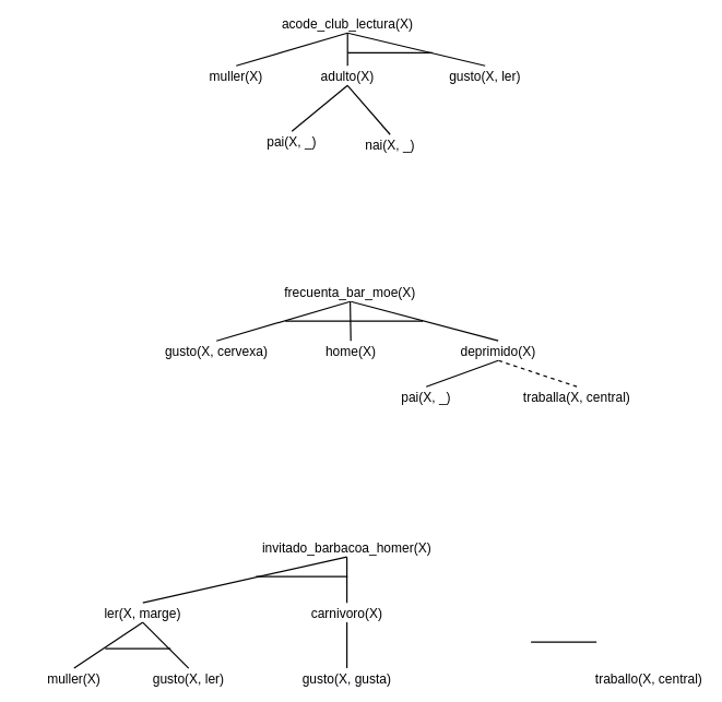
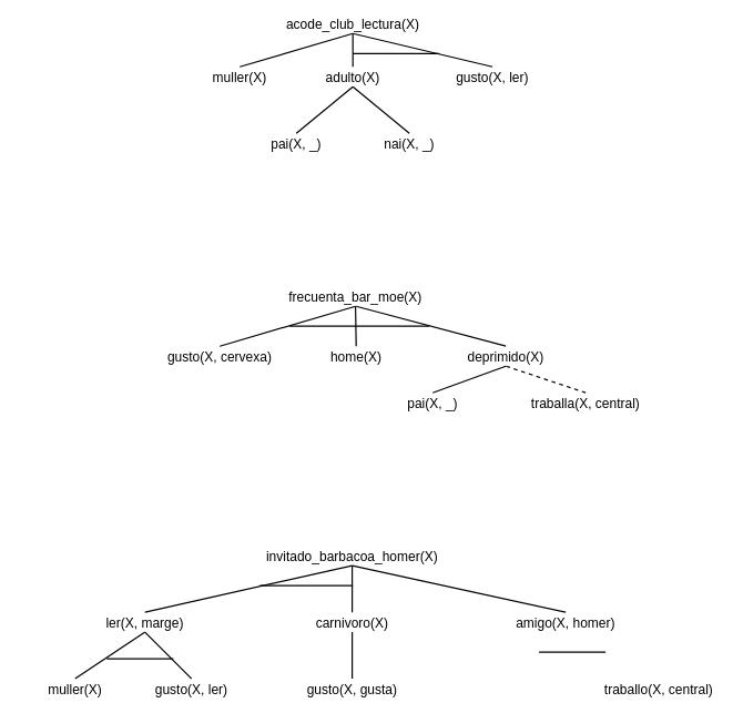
  <mxCell id="0" />
  <mxCell id="1" parent="0" />
  <mxCell id="2" value="&lt;font style=&quot;font-size: 20px;&quot;&gt;acode_club_lectura(X)&lt;/font&gt;" style="text;html=1;align=center;verticalAlign=middle;whiteSpace=wrap;rounded=0;" vertex="1" parent="1"><mxGeometry x="420" y="20" width="220" height="30" as="geometry" /></mxCell>
  <mxCell id="3" value="&lt;font style=&quot;font-size: 20px;&quot;&gt;muller(X)&lt;/font&gt;" style="text;html=1;align=center;verticalAlign=middle;whiteSpace=wrap;rounded=0;" vertex="1" parent="1"><mxGeometry x="250" y="100" width="220" height="30" as="geometry" /></mxCell>
  <mxCell id="4" value="&lt;font style=&quot;font-size: 20px;&quot;&gt;adulto(X)&lt;/font&gt;" style="text;html=1;align=center;verticalAlign=middle;whiteSpace=wrap;rounded=0;" vertex="1" parent="1"><mxGeometry x="420" y="100" width="220" height="30" as="geometry" /></mxCell>
  <mxCell id="5" value="&lt;font style=&quot;font-size: 20px;&quot;&gt;gusto(X, ler)&lt;/font&gt;" style="text;html=1;align=center;verticalAlign=middle;whiteSpace=wrap;rounded=0;" vertex="1" parent="1"><mxGeometry x="630" y="100" width="220" height="30" as="geometry" /></mxCell>
  <mxCell id="6" value="" style="endArrow=none;html=1;rounded=0;entryX=0.5;entryY=1;entryDx=0;entryDy=0;exitX=0.5;exitY=0;exitDx=0;exitDy=0;strokeWidth=2;" edge="1" parent="1" source="3" target="2"><mxGeometry width="50" height="50" relative="1" as="geometry"><mxPoint x="500" y="310" as="sourcePoint" /><mxPoint x="550" y="260" as="targetPoint" /></mxGeometry></mxCell>
  <mxCell id="7" value="" style="endArrow=none;html=1;rounded=0;exitX=0.5;exitY=0;exitDx=0;exitDy=0;strokeWidth=2;" edge="1" parent="1" source="5"><mxGeometry width="50" height="50" relative="1" as="geometry"><mxPoint x="570" y="270" as="sourcePoint" /><mxPoint x="530" y="50" as="targetPoint" /></mxGeometry></mxCell>
  <mxCell id="8" value="" style="endArrow=none;html=1;rounded=0;entryX=0.5;entryY=1;entryDx=0;entryDy=0;exitX=0.5;exitY=0;exitDx=0;exitDy=0;strokeWidth=2;" edge="1" parent="1" source="4" target="2"><mxGeometry width="50" height="50" relative="1" as="geometry"><mxPoint x="530" y="300" as="sourcePoint" /><mxPoint x="580" y="250" as="targetPoint" /></mxGeometry></mxCell>
  <mxCell id="9" value="" style="endArrow=none;html=1;rounded=0;strokeWidth=2;" edge="1" parent="1"><mxGeometry width="50" height="50" relative="1" as="geometry"><mxPoint x="530" y="80" as="sourcePoint" /><mxPoint x="660" y="80" as="targetPoint" /></mxGeometry></mxCell>
  <mxCell id="10" value="&lt;span style=&quot;font-size: 20px; text-align: left;&quot;&gt;frecuenta_bar_moe(X)&lt;/span&gt;" style="text;html=1;align=center;verticalAlign=middle;whiteSpace=wrap;rounded=0;" vertex="1" parent="1"><mxGeometry x="369" y="430" width="330" height="30" as="geometry" /></mxCell>
  <mxCell id="11" value="&lt;span style=&quot;text-align: left;&quot;&gt;&lt;font style=&quot;font-size: 20px;&quot;&gt;gusto(X, cervexa)&lt;/font&gt;&lt;/span&gt;" style="text;html=1;align=center;verticalAlign=middle;whiteSpace=wrap;rounded=0;" vertex="1" parent="1"><mxGeometry x="235" y="520" width="190" height="30" as="geometry" /></mxCell>
  <mxCell id="12" value="&lt;span style=&quot;text-align: left;&quot;&gt;&lt;font style=&quot;font-size: 20px;&quot;&gt;home(X)&lt;/font&gt;&lt;/span&gt;" style="text;html=1;align=center;verticalAlign=middle;whiteSpace=wrap;rounded=0;" vertex="1" parent="1"><mxGeometry x="440" y="520" width="190" height="30" as="geometry" /></mxCell>
  <mxCell id="13" value="&lt;span style=&quot;text-align: left;&quot;&gt;&lt;font style=&quot;font-size: 20px;&quot;&gt;deprimido(X)&lt;/font&gt;&lt;/span&gt;" style="text;html=1;align=center;verticalAlign=middle;whiteSpace=wrap;rounded=0;" vertex="1" parent="1"><mxGeometry x="665" y="520" width="190" height="30" as="geometry" /></mxCell>
  <mxCell id="14" value="&lt;span style=&quot;text-align: left;&quot;&gt;&lt;font style=&quot;font-size: 20px;&quot;&gt;pai(X, _)&lt;/font&gt;&lt;/span&gt;" style="text;html=1;align=center;verticalAlign=middle;whiteSpace=wrap;rounded=0;" vertex="1" parent="1"><mxGeometry x="555" y="590" width="190" height="30" as="geometry" /></mxCell>
  <mxCell id="15" value="&lt;span style=&quot;text-align: left;&quot;&gt;&lt;font style=&quot;font-size: 20px;&quot;&gt;traballa(X, central)&lt;/font&gt;&lt;/span&gt;" style="text;html=1;align=center;verticalAlign=middle;whiteSpace=wrap;rounded=0;" vertex="1" parent="1"><mxGeometry x="785" y="590" width="190" height="30" as="geometry" /></mxCell>
  <mxCell id="16" value="" style="endArrow=none;html=1;rounded=0;entryX=0.5;entryY=1;entryDx=0;entryDy=0;exitX=0.5;exitY=0;exitDx=0;exitDy=0;strokeWidth=2;" edge="1" parent="1" source="12" target="10"><mxGeometry width="50" height="50" relative="1" as="geometry"><mxPoint x="655" y="540" as="sourcePoint" /><mxPoint x="705" y="490" as="targetPoint" /></mxGeometry></mxCell>
  <mxCell id="17" value="" style="endArrow=none;html=1;rounded=0;exitX=0.5;exitY=0;exitDx=0;exitDy=0;strokeWidth=2;" edge="1" parent="1" source="13"><mxGeometry width="50" height="50" relative="1" as="geometry"><mxPoint x="655" y="540" as="sourcePoint" /><mxPoint x="535" y="460" as="targetPoint" /></mxGeometry></mxCell>
  <mxCell id="18" value="" style="endArrow=none;html=1;rounded=0;entryX=0.5;entryY=1;entryDx=0;entryDy=0;exitX=0.5;exitY=0;exitDx=0;exitDy=0;strokeWidth=2;" edge="1" parent="1" source="11" target="10"><mxGeometry width="50" height="50" relative="1" as="geometry"><mxPoint x="655" y="540" as="sourcePoint" /><mxPoint x="705" y="490" as="targetPoint" /></mxGeometry></mxCell>
  <mxCell id="19" value="" style="endArrow=none;html=1;rounded=0;strokeWidth=2;" edge="1" parent="1"><mxGeometry width="50" height="50" relative="1" as="geometry"><mxPoint x="645" y="490" as="sourcePoint" /><mxPoint x="435" y="490" as="targetPoint" /></mxGeometry></mxCell>
  <mxCell id="20" value="" style="endArrow=none;html=1;rounded=0;entryX=0.5;entryY=1;entryDx=0;entryDy=0;exitX=0.5;exitY=0;exitDx=0;exitDy=0;strokeWidth=2;" edge="1" parent="1" source="14" target="13"><mxGeometry width="50" height="50" relative="1" as="geometry"><mxPoint x="655" y="540" as="sourcePoint" /><mxPoint x="705" y="490" as="targetPoint" /></mxGeometry></mxCell>
  <mxCell id="21" value="" style="endArrow=none;html=1;rounded=0;entryX=0.5;entryY=1;entryDx=0;entryDy=0;exitX=0.5;exitY=0;exitDx=0;exitDy=0;strokeWidth=2;dashed=1;" edge="1" parent="1" source="15" target="13"><mxGeometry width="50" height="50" relative="1" as="geometry"><mxPoint x="655" y="540" as="sourcePoint" /><mxPoint x="705" y="490" as="targetPoint" /></mxGeometry></mxCell>
  <mxCell id="22" value="&lt;span style=&quot;text-align: left;&quot;&gt;&lt;font style=&quot;font-size: 20px;&quot;&gt;invitado_barbacoa_homer(X)&lt;/font&gt;&lt;/span&gt;" style="text;html=1;align=center;verticalAlign=middle;whiteSpace=wrap;rounded=0;" vertex="1" parent="1"><mxGeometry x="364" y="820" width="330" height="30" as="geometry" /></mxCell>
  <mxCell id="23" value="&lt;span style=&quot;text-align: left;&quot;&gt;&lt;font style=&quot;font-size: 20px;&quot;&gt;ler(X, marge)&lt;/font&gt;&lt;/span&gt;" style="text;html=1;align=center;verticalAlign=middle;whiteSpace=wrap;rounded=0;flipH=1;" vertex="1" parent="1"><mxGeometry x="125" y="920" width="185" height="30" as="geometry" /></mxCell>
  <mxCell id="24" value="&lt;span style=&quot;text-align: left;&quot;&gt;&lt;font style=&quot;font-size: 20px;&quot;&gt;carnivoro(X)&lt;/font&gt;&lt;/span&gt;" style="text;html=1;align=center;verticalAlign=middle;whiteSpace=wrap;rounded=0;flipH=1;" vertex="1" parent="1"><mxGeometry x="439" y="920" width="180" height="30" as="geometry" /></mxCell>
+ <mxCell id="25" value="&lt;span style=&quot;text-align: left;&quot;&gt;&lt;font style=&quot;font-size: 20px;&quot;&gt;amigo(X, homer)&lt;/font&gt;&lt;/span&gt;" style="text;html=1;align=center;verticalAlign=middle;whiteSpace=wrap;rounded=0;flipH=1;" vertex="1" parent="1"><mxGeometry x="760" y="920" width="180" height="30" as="geometry" /></mxCell>
  <mxCell id="26" value="&lt;span style=&quot;text-align: left;&quot;&gt;&lt;font style=&quot;font-size: 20px;&quot;&gt;traballo(X, central)&lt;/font&gt;&lt;/span&gt;" style="text;html=1;align=center;verticalAlign=middle;whiteSpace=wrap;rounded=0;" vertex="1" parent="1"><mxGeometry x="900" y="1020" width="180" height="30" as="geometry" /></mxCell>
  <mxCell id="27" value="&lt;span style=&quot;text-align: left;&quot;&gt;&lt;font style=&quot;font-size: 20px;&quot;&gt;muller(X)&lt;/font&gt;&lt;/span&gt;" style="text;html=1;align=center;verticalAlign=middle;whiteSpace=wrap;rounded=0;" vertex="1" parent="1"><mxGeometry x="20" y="1020" width="185" height="30" as="geometry" /></mxCell>
  <mxCell id="28" value="&lt;span style=&quot;text-align: left;&quot;&gt;&lt;font style=&quot;font-size: 20px;&quot;&gt;gusto(X, ler)&lt;/font&gt;&lt;/span&gt;" style="text;html=1;align=center;verticalAlign=middle;whiteSpace=wrap;rounded=0;" vertex="1" parent="1"><mxGeometry x="195" y="1020" width="185" height="30" as="geometry" /></mxCell>
  <mxCell id="29" value="&lt;font style=&quot;font-size: 20px;&quot;&gt;pai(X, _)&lt;/font&gt;" style="text;html=1;align=center;verticalAlign=middle;whiteSpace=wrap;rounded=0;" vertex="1" parent="1"><mxGeometry x="380" y="200" width="130" height="30" as="geometry" /></mxCell>
- <mxCell id="30" value="&lt;font style=&quot;font-size: 20px;&quot;&gt;nai(X, _)&lt;/font&gt;" style="text;html=1;align=center;verticalAlign=middle;whiteSpace=wrap;rounded=0;" vertex="1" parent="1"><mxGeometry x="530" y="205" width="130" height="30" as="geometry" /></mxCell>
+ <mxCell id="30" value="&lt;font style=&quot;font-size: 20px;&quot;&gt;nai(X, _)&lt;/font&gt;" style="text;html=1;align=center;verticalAlign=middle;whiteSpace=wrap;rounded=0;" vertex="1" parent="1"><mxGeometry x="550" y="200" width="130" height="30" as="geometry" /></mxCell>
  <mxCell id="31" value="" style="endArrow=none;html=1;rounded=0;entryX=0.5;entryY=1;entryDx=0;entryDy=0;exitX=0.5;exitY=0;exitDx=0;exitDy=0;strokeWidth=2;" edge="1" parent="1" source="29" target="4"><mxGeometry width="50" height="50" relative="1" as="geometry"><mxPoint x="510" y="210" as="sourcePoint" /><mxPoint x="560" y="160" as="targetPoint" /></mxGeometry></mxCell>
  <mxCell id="32" value="" style="endArrow=none;html=1;rounded=0;exitX=0.5;exitY=0;exitDx=0;exitDy=0;strokeWidth=2;" edge="1" parent="1" source="30"><mxGeometry width="50" height="50" relative="1" as="geometry"><mxPoint x="490" y="300" as="sourcePoint" /><mxPoint x="530" y="130" as="targetPoint" /></mxGeometry></mxCell>
  <mxCell id="33" value="" style="endArrow=none;html=1;rounded=0;entryX=0.5;entryY=1;entryDx=0;entryDy=0;exitX=0.5;exitY=0;exitDx=0;exitDy=0;strokeWidth=2;" edge="1" parent="1" source="24" target="22"><mxGeometry width="50" height="50" relative="1" as="geometry"><mxPoint x="410" y="1040" as="sourcePoint" /><mxPoint x="460" y="990" as="targetPoint" /></mxGeometry></mxCell>
  <mxCell id="34" value="" style="endArrow=none;html=1;rounded=0;entryX=0.5;entryY=1;entryDx=0;entryDy=0;exitX=0.5;exitY=0;exitDx=0;exitDy=0;strokeWidth=2;" edge="1" parent="1" source="23" target="22"><mxGeometry width="50" height="50" relative="1" as="geometry"><mxPoint x="420" y="1070" as="sourcePoint" /><mxPoint x="470" y="1020" as="targetPoint" /></mxGeometry></mxCell>
+ <mxCell id="35" value="" style="endArrow=none;html=1;rounded=0;entryX=0.5;entryY=1;entryDx=0;entryDy=0;exitX=0.5;exitY=0;exitDx=0;exitDy=0;strokeWidth=2;" edge="1" parent="1" source="25" target="22"><mxGeometry width="50" height="50" relative="1" as="geometry"><mxPoint x="450" y="1090" as="sourcePoint" /><mxPoint x="500" y="1040" as="targetPoint" /></mxGeometry></mxCell>
  <mxCell id="36" value="" style="endArrow=none;html=1;rounded=0;entryX=0.5;entryY=1;entryDx=0;entryDy=0;exitX=0.5;exitY=0;exitDx=0;exitDy=0;strokeWidth=2;" edge="1" parent="1" source="27" target="23"><mxGeometry width="50" height="50" relative="1" as="geometry"><mxPoint x="420" y="1070" as="sourcePoint" /><mxPoint x="470" y="1020" as="targetPoint" /></mxGeometry></mxCell>
  <mxCell id="37" value="" style="endArrow=none;html=1;rounded=0;entryX=0.5;entryY=1;entryDx=0;entryDy=0;exitX=0.5;exitY=0;exitDx=0;exitDy=0;strokeWidth=2;" edge="1" parent="1" source="28" target="23"><mxGeometry width="50" height="50" relative="1" as="geometry"><mxPoint x="410" y="1070" as="sourcePoint" /><mxPoint x="460" y="1020" as="targetPoint" /></mxGeometry></mxCell>
  <mxCell id="38" value="" style="endArrow=none;html=1;rounded=0;strokeWidth=2;" edge="1" parent="1"><mxGeometry width="50" height="50" relative="1" as="geometry"><mxPoint x="530" y="880" as="sourcePoint" /><mxPoint x="390" y="880" as="targetPoint" /></mxGeometry></mxCell>
  <mxCell id="39" value="" style="endArrow=none;html=1;rounded=0;strokeWidth=2;" edge="1" parent="1"><mxGeometry width="50" height="50" relative="1" as="geometry"><mxPoint x="160" y="990" as="sourcePoint" /><mxPoint x="260" y="990" as="targetPoint" /></mxGeometry></mxCell>
  <mxCell id="40" value="" style="endArrow=none;html=1;rounded=0;strokeWidth=2;" edge="1" parent="1"><mxGeometry width="50" height="50" relative="1" as="geometry"><mxPoint x="910" y="980" as="sourcePoint" /><mxPoint x="810" y="980" as="targetPoint" /></mxGeometry></mxCell>
  <mxCell id="41" value="&lt;span style=&quot;text-align: left;&quot;&gt;&lt;font style=&quot;font-size: 20px;&quot;&gt;gusto(X, gusta)&lt;/font&gt;&lt;/span&gt;" style="text;html=1;align=center;verticalAlign=middle;whiteSpace=wrap;rounded=0;flipH=1;" vertex="1" parent="1"><mxGeometry x="439" y="1020" width="180" height="30" as="geometry" /></mxCell>
  <mxCell id="42" value="" style="endArrow=none;html=1;rounded=0;entryX=0.5;entryY=1;entryDx=0;entryDy=0;exitX=0.5;exitY=0;exitDx=0;exitDy=0;strokeWidth=2;" edge="1" parent="1" source="41" target="24"><mxGeometry width="50" height="50" relative="1" as="geometry"><mxPoint x="490" y="1130" as="sourcePoint" /><mxPoint x="540" y="1080" as="targetPoint" /></mxGeometry></mxCell>
